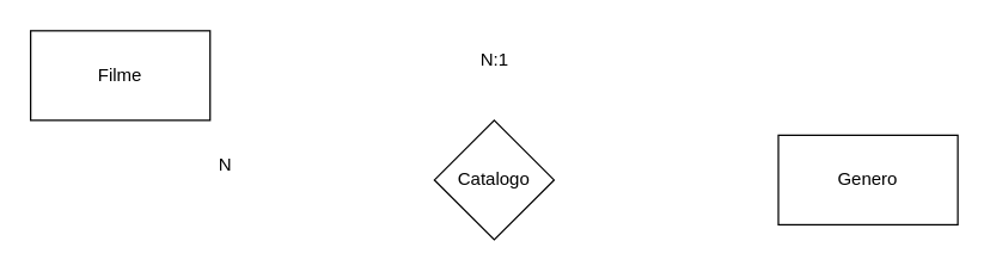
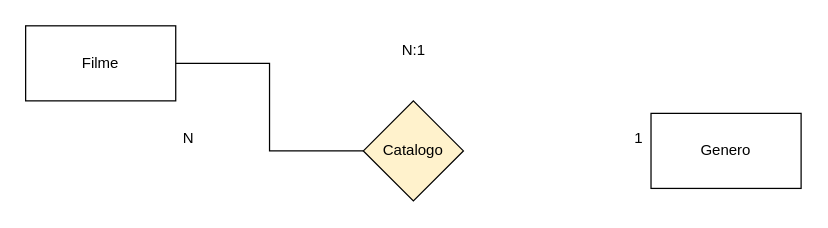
  <mxCell id="0" />
  <mxCell id="1" parent="0" />
+ <mxCell id="2" style="edgeStyle=orthogonalEdgeStyle;rounded=0;orthogonalLoop=1;jettySize=auto;html=1;exitX=1;exitY=0.5;exitDx=0;exitDy=0;endArrow=none;endFill=0;" edge="1" parent="1" source="3" target="5"><mxGeometry relative="1" as="geometry" /></mxCell>
  <mxCell id="3" value="Filme" style="rounded=0;whiteSpace=wrap;html=1;" vertex="1" parent="1"><mxGeometry x="20" y="20" width="120" height="60" as="geometry" /></mxCell>
  <mxCell id="4" value="Genero" style="rounded=0;whiteSpace=wrap;html=1;" vertex="1" parent="1"><mxGeometry x="520" y="90" width="120" height="60" as="geometry" /></mxCell>
- <mxCell id="5" value="Catalogo" style="rhombus;whiteSpace=wrap;html=1;" vertex="1" parent="1"><mxGeometry x="290" y="80" width="80" height="80" as="geometry" /></mxCell>
+ <mxCell id="5" value="Catalogo" style="rhombus;whiteSpace=wrap;html=1;fillColor=#fff2cc;" vertex="1" parent="1"><mxGeometry x="290" y="80" width="80" height="80" as="geometry" /></mxCell>
  <mxCell id="6" value="N:1" style="text;html=1;align=center;verticalAlign=middle;resizable=0;points=[];autosize=1;" vertex="1" parent="1"><mxGeometry x="315" y="30" width="30" height="20" as="geometry" /></mxCell>
  <mxCell id="7" value="N" style="text;html=1;align=center;verticalAlign=middle;resizable=0;points=[];autosize=1;" vertex="1" parent="1"><mxGeometry x="140" y="100" width="20" height="20" as="geometry" /></mxCell>
+ <mxCell id="8" value="1" style="text;html=1;align=center;verticalAlign=middle;resizable=0;points=[];autosize=1;" vertex="1" parent="1"><mxGeometry x="500" y="100" width="20" height="20" as="geometry" /></mxCell>
